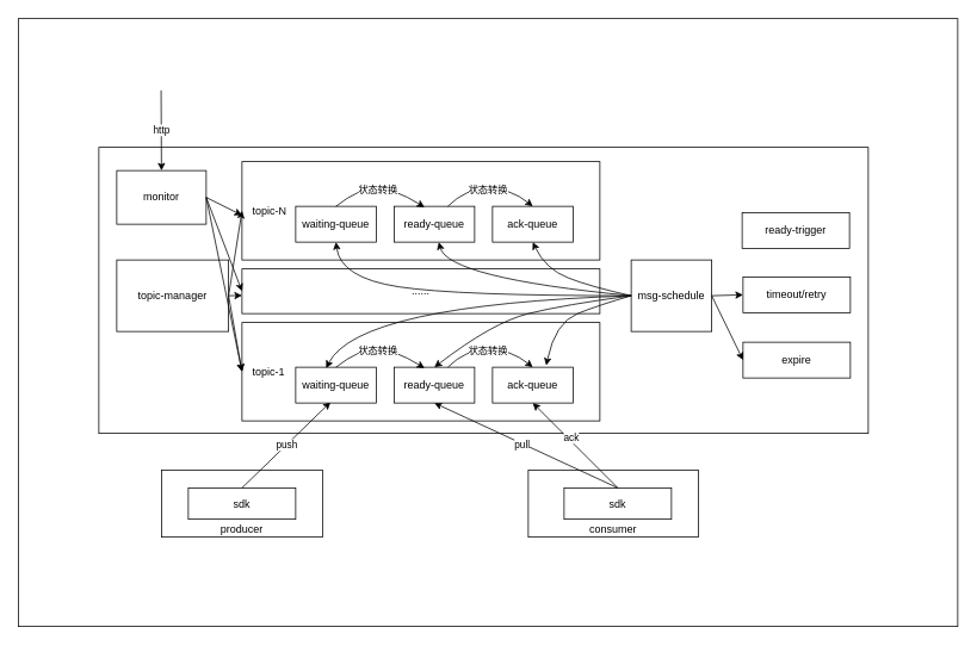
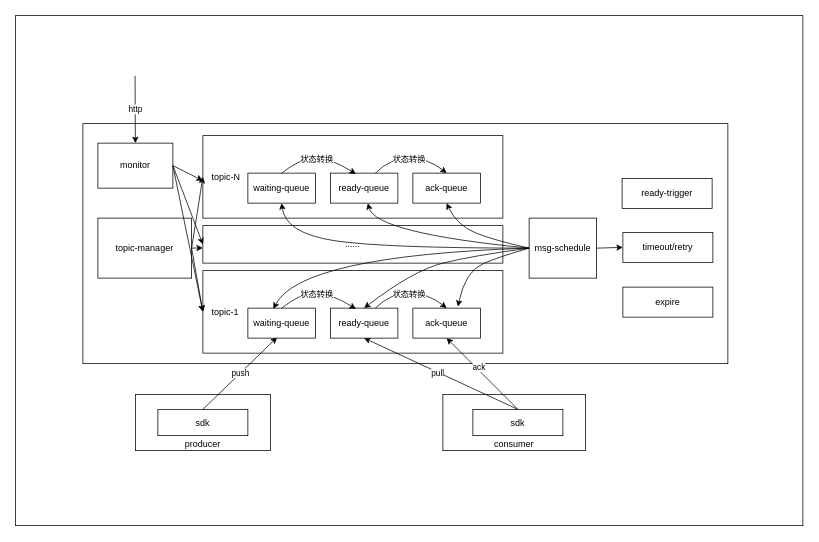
  <mxCell id="0" />
  <mxCell id="1" parent="0" />
  <mxCell id="2" value="" style="rounded=0;whiteSpace=wrap;html=1;align=center;verticalAlign=middle;" vertex="1" parent="1"><mxGeometry x="20" y="20" width="1050" height="680" as="geometry" /></mxCell>
  <mxCell id="3" value="" style="rounded=0;whiteSpace=wrap;html=1;" vertex="1" parent="1"><mxGeometry x="110" y="164" width="860" height="320" as="geometry" /></mxCell>
  <mxCell id="4" value="&amp;nbsp; &amp;nbsp;topic-1" style="rounded=0;whiteSpace=wrap;html=1;verticalAlign=middle;align=left;" vertex="1" parent="1"><mxGeometry x="270" y="360" width="400" height="110" as="geometry" /></mxCell>
  <mxCell id="5" value="producer" style="rounded=0;whiteSpace=wrap;html=1;verticalAlign=bottom;" vertex="1" parent="1"><mxGeometry x="180" y="525" width="180" height="75" as="geometry" /></mxCell>
  <mxCell id="6" value="sdk" style="rounded=0;whiteSpace=wrap;html=1;" vertex="1" parent="1"><mxGeometry x="210" y="545" width="120" height="35" as="geometry" /></mxCell>
  <mxCell id="7" value="consumer" style="rounded=0;whiteSpace=wrap;html=1;verticalAlign=bottom;" vertex="1" parent="1"><mxGeometry x="590" y="525" width="190" height="75" as="geometry" /></mxCell>
  <mxCell id="8" value="sdk" style="rounded=0;whiteSpace=wrap;html=1;" vertex="1" parent="1"><mxGeometry x="630" y="545" width="120" height="35" as="geometry" /></mxCell>
  <mxCell id="9" value="push" style="endArrow=classic;html=1;rounded=0;entryX=0.433;entryY=0.975;entryDx=0;entryDy=0;entryPerimeter=0;exitX=0.5;exitY=0;exitDx=0;exitDy=0;" edge="1" parent="1" source="6" target="12"><mxGeometry width="50" height="50" relative="1" as="geometry"><mxPoint x="460" y="680" as="sourcePoint" /><mxPoint x="510" y="630" as="targetPoint" /></mxGeometry></mxCell>
  <mxCell id="10" value="" style="endArrow=classic;html=1;rounded=0;entryX=0.5;entryY=1;entryDx=0;entryDy=0;exitX=0.5;exitY=0;exitDx=0;exitDy=0;" edge="1" parent="1" source="8" target="13"><mxGeometry width="50" height="50" relative="1" as="geometry"><mxPoint x="690" y="540" as="sourcePoint" /><mxPoint x="510" y="630" as="targetPoint" /></mxGeometry></mxCell>
  <mxCell id="11" value="pull" style="edgeLabel;html=1;align=center;verticalAlign=middle;resizable=0;points=[];" vertex="1" connectable="0" parent="10"><mxGeometry x="0.045" y="1" relative="1" as="geometry"><mxPoint as="offset" /></mxGeometry></mxCell>
  <mxCell id="12" value="waiting-queue" style="rounded=0;whiteSpace=wrap;html=1;verticalAlign=middle;" vertex="1" parent="1"><mxGeometry x="330" y="410" width="90" height="40" as="geometry" /></mxCell>
  <mxCell id="13" value="ready-queue" style="rounded=0;whiteSpace=wrap;html=1;verticalAlign=middle;" vertex="1" parent="1"><mxGeometry x="440" y="410" width="90" height="40" as="geometry" /></mxCell>
  <mxCell id="14" value="ack-queue" style="rounded=0;whiteSpace=wrap;html=1;verticalAlign=middle;" vertex="1" parent="1"><mxGeometry x="550" y="410" width="90" height="40" as="geometry" /></mxCell>
  <mxCell id="15" value="" style="curved=1;endArrow=classic;html=1;rounded=0;exitX=0.5;exitY=0;exitDx=0;exitDy=0;entryX=0.378;entryY=0.025;entryDx=0;entryDy=0;entryPerimeter=0;" edge="1" parent="1" source="12" target="13"><mxGeometry width="50" height="50" relative="1" as="geometry"><mxPoint x="360" y="390" as="sourcePoint" /><mxPoint x="410" y="340" as="targetPoint" /><Array as="points"><mxPoint x="400" y="390" /><mxPoint x="440" y="390" /></Array></mxGeometry></mxCell>
  <mxCell id="16" value="状态转换" style="edgeLabel;html=1;align=center;verticalAlign=middle;resizable=0;points=[];" vertex="1" connectable="0" parent="15"><mxGeometry x="-0.035" relative="1" as="geometry"><mxPoint as="offset" /></mxGeometry></mxCell>
  <mxCell id="17" value="" style="curved=1;endArrow=classic;html=1;rounded=0;entryX=0.5;entryY=0;entryDx=0;entryDy=0;exitX=0.667;exitY=0;exitDx=0;exitDy=0;exitPerimeter=0;" edge="1" parent="1" source="13" target="14"><mxGeometry width="50" height="50" relative="1" as="geometry"><mxPoint x="460" y="680" as="sourcePoint" /><mxPoint x="510" y="630" as="targetPoint" /><Array as="points"><mxPoint x="520" y="390" /><mxPoint x="570" y="390" /></Array></mxGeometry></mxCell>
  <mxCell id="18" value="状态转换" style="edgeLabel;html=1;align=center;verticalAlign=middle;resizable=0;points=[];" vertex="1" connectable="0" parent="17"><mxGeometry x="-0.034" relative="1" as="geometry"><mxPoint as="offset" /></mxGeometry></mxCell>
  <mxCell id="19" value="" style="endArrow=classic;html=1;rounded=0;entryX=0.5;entryY=1;entryDx=0;entryDy=0;exitX=0.5;exitY=0;exitDx=0;exitDy=0;" edge="1" parent="1" source="8" target="14"><mxGeometry width="50" height="50" relative="1" as="geometry"><mxPoint x="460" y="680" as="sourcePoint" /><mxPoint x="510" y="630" as="targetPoint" /></mxGeometry></mxCell>
  <mxCell id="20" value="ack" style="edgeLabel;html=1;align=center;verticalAlign=middle;resizable=0;points=[];" vertex="1" connectable="0" parent="19"><mxGeometry x="0.145" y="-3" relative="1" as="geometry"><mxPoint as="offset" /></mxGeometry></mxCell>
  <mxCell id="21" value="......" style="rounded=0;whiteSpace=wrap;html=1;verticalAlign=middle;align=center;" vertex="1" parent="1"><mxGeometry x="270" y="300" width="400" height="50" as="geometry" /></mxCell>
  <mxCell id="22" value="&amp;nbsp; &amp;nbsp;topic-N" style="rounded=0;whiteSpace=wrap;html=1;verticalAlign=middle;align=left;" vertex="1" parent="1"><mxGeometry x="270" y="180" width="400" height="110" as="geometry" /></mxCell>
  <mxCell id="23" value="waiting-queue" style="rounded=0;whiteSpace=wrap;html=1;verticalAlign=middle;" vertex="1" parent="1"><mxGeometry x="330" y="230" width="90" height="40" as="geometry" /></mxCell>
  <mxCell id="24" value="ready-queue" style="rounded=0;whiteSpace=wrap;html=1;verticalAlign=middle;" vertex="1" parent="1"><mxGeometry x="440" y="230" width="90" height="40" as="geometry" /></mxCell>
  <mxCell id="25" value="ack-queue" style="rounded=0;whiteSpace=wrap;html=1;verticalAlign=middle;" vertex="1" parent="1"><mxGeometry x="550" y="230" width="90" height="40" as="geometry" /></mxCell>
  <mxCell id="26" value="" style="curved=1;endArrow=classic;html=1;rounded=0;exitX=0.5;exitY=0;exitDx=0;exitDy=0;entryX=0.378;entryY=0.025;entryDx=0;entryDy=0;entryPerimeter=0;" edge="1" parent="1" source="23" target="24"><mxGeometry width="50" height="50" relative="1" as="geometry"><mxPoint x="360" y="210" as="sourcePoint" /><mxPoint x="410" y="160" as="targetPoint" /><Array as="points"><mxPoint x="400" y="210" /><mxPoint x="440" y="210" /></Array></mxGeometry></mxCell>
  <mxCell id="27" value="状态转换" style="edgeLabel;html=1;align=center;verticalAlign=middle;resizable=0;points=[];" vertex="1" connectable="0" parent="26"><mxGeometry x="-0.035" relative="1" as="geometry"><mxPoint as="offset" /></mxGeometry></mxCell>
  <mxCell id="28" value="" style="curved=1;endArrow=classic;html=1;rounded=0;entryX=0.5;entryY=0;entryDx=0;entryDy=0;exitX=0.667;exitY=0;exitDx=0;exitDy=0;exitPerimeter=0;" edge="1" parent="1" source="24" target="25"><mxGeometry width="50" height="50" relative="1" as="geometry"><mxPoint x="460" y="500" as="sourcePoint" /><mxPoint x="510" y="450" as="targetPoint" /><Array as="points"><mxPoint x="520" y="210" /><mxPoint x="570" y="210" /></Array></mxGeometry></mxCell>
  <mxCell id="29" value="状态转换" style="edgeLabel;html=1;align=center;verticalAlign=middle;resizable=0;points=[];" vertex="1" connectable="0" parent="28"><mxGeometry x="-0.034" relative="1" as="geometry"><mxPoint as="offset" /></mxGeometry></mxCell>
  <mxCell id="30" value="topic-manager" style="rounded=0;whiteSpace=wrap;html=1;align=center;verticalAlign=middle;" vertex="1" parent="1"><mxGeometry x="130" y="290" width="125" height="80" as="geometry" /></mxCell>
  <mxCell id="31" value="msg-schedule" style="rounded=0;whiteSpace=wrap;html=1;align=center;verticalAlign=middle;" vertex="1" parent="1"><mxGeometry x="705" y="290" width="90" height="80" as="geometry" /></mxCell>
  <mxCell id="32" value="" style="endArrow=classic;html=1;rounded=0;exitX=1;exitY=0.5;exitDx=0;exitDy=0;" edge="1" parent="1" source="30"><mxGeometry width="50" height="50" relative="1" as="geometry"><mxPoint x="460" y="500" as="sourcePoint" /><mxPoint x="270" y="415" as="targetPoint" /></mxGeometry></mxCell>
  <mxCell id="33" value="" style="endArrow=classic;html=1;rounded=0;exitX=1;exitY=0.5;exitDx=0;exitDy=0;entryX=0;entryY=0.5;entryDx=0;entryDy=0;" edge="1" parent="1" source="30" target="22"><mxGeometry width="50" height="50" relative="1" as="geometry"><mxPoint x="460" y="500" as="sourcePoint" /><mxPoint x="510" y="450" as="targetPoint" /></mxGeometry></mxCell>
  <mxCell id="34" value="" style="curved=1;endArrow=classic;html=1;rounded=0;entryX=0.5;entryY=1;entryDx=0;entryDy=0;exitX=0;exitY=0.5;exitDx=0;exitDy=0;" edge="1" parent="1" source="31" target="23"><mxGeometry width="50" height="50" relative="1" as="geometry"><mxPoint x="720" y="260" as="sourcePoint" /><mxPoint x="510" y="450" as="targetPoint" /><Array as="points"><mxPoint x="510" y="330" /><mxPoint x="380" y="310" /></Array></mxGeometry></mxCell>
  <mxCell id="35" value="" style="curved=1;endArrow=classic;html=1;rounded=0;exitX=0;exitY=0.5;exitDx=0;exitDy=0;" edge="1" parent="1" source="31" target="24"><mxGeometry width="50" height="50" relative="1" as="geometry"><mxPoint x="720" y="270" as="sourcePoint" /><mxPoint x="510" y="450" as="targetPoint" /><Array as="points"><mxPoint x="500" y="310" /></Array></mxGeometry></mxCell>
  <mxCell id="36" value="" style="curved=1;endArrow=classic;html=1;rounded=0;exitX=0;exitY=0.5;exitDx=0;exitDy=0;entryX=0.5;entryY=1;entryDx=0;entryDy=0;" edge="1" parent="1" source="31" target="25"><mxGeometry width="50" height="50" relative="1" as="geometry"><mxPoint x="460" y="500" as="sourcePoint" /><mxPoint x="510" y="450" as="targetPoint" /><Array as="points"><mxPoint x="660" y="320" /><mxPoint x="609" y="300" /></Array></mxGeometry></mxCell>
  <mxCell id="37" value="" style="curved=1;endArrow=classic;html=1;rounded=0;exitX=0;exitY=0.5;exitDx=0;exitDy=0;entryX=0.378;entryY=0.025;entryDx=0;entryDy=0;entryPerimeter=0;" edge="1" parent="1" source="31" target="12"><mxGeometry width="50" height="50" relative="1" as="geometry"><mxPoint x="460" y="500" as="sourcePoint" /><mxPoint x="510" y="450" as="targetPoint" /><Array as="points"><mxPoint x="400" y="340" /></Array></mxGeometry></mxCell>
  <mxCell id="38" value="" style="curved=1;endArrow=classic;html=1;rounded=0;exitX=0;exitY=0.5;exitDx=0;exitDy=0;entryX=0.5;entryY=0;entryDx=0;entryDy=0;" edge="1" parent="1" source="31" target="13"><mxGeometry width="50" height="50" relative="1" as="geometry"><mxPoint x="460" y="500" as="sourcePoint" /><mxPoint x="510" y="450" as="targetPoint" /><Array as="points"><mxPoint x="630" y="340" /><mxPoint x="550" y="360" /></Array></mxGeometry></mxCell>
  <mxCell id="39" value="" style="curved=1;endArrow=classic;html=1;rounded=0;entryX=0.667;entryY=-0.05;entryDx=0;entryDy=0;entryPerimeter=0;exitX=0;exitY=0.5;exitDx=0;exitDy=0;" edge="1" parent="1" source="31" target="14"><mxGeometry width="50" height="50" relative="1" as="geometry"><mxPoint x="460" y="500" as="sourcePoint" /><mxPoint x="510" y="450" as="targetPoint" /><Array as="points"><mxPoint x="670" y="340" /><mxPoint x="620" y="360" /></Array></mxGeometry></mxCell>
  <mxCell id="40" value="" style="endArrow=classic;html=1;rounded=0;exitX=1;exitY=0.5;exitDx=0;exitDy=0;" edge="1" parent="1" source="30" target="21"><mxGeometry width="50" height="50" relative="1" as="geometry"><mxPoint x="460" y="500" as="sourcePoint" /><mxPoint x="510" y="450" as="targetPoint" /></mxGeometry></mxCell>
  <mxCell id="41" value="ready-trigger" style="rounded=0;whiteSpace=wrap;html=1;align=center;verticalAlign=middle;" vertex="1" parent="1"><mxGeometry x="829" y="237" width="120" height="40" as="geometry" /></mxCell>
  <mxCell id="42" value="timeout/retry" style="rounded=0;whiteSpace=wrap;html=1;align=center;verticalAlign=middle;" vertex="1" parent="1"><mxGeometry x="830" y="309" width="120" height="40" as="geometry" /></mxCell>
  <mxCell id="43" value="expire" style="rounded=0;whiteSpace=wrap;html=1;align=center;verticalAlign=middle;" vertex="1" parent="1"><mxGeometry x="830" y="382" width="120" height="40" as="geometry" /></mxCell>
  <mxCell id="44" value="" style="endArrow=classic;html=1;rounded=0;entryX=0;entryY=0.5;entryDx=0;entryDy=0;exitX=1;exitY=0.5;exitDx=0;exitDy=0;" edge="1" parent="1" source="31" target="42"><mxGeometry width="50" height="50" relative="1" as="geometry"><mxPoint x="460" y="500" as="sourcePoint" /><mxPoint x="510" y="450" as="targetPoint" /></mxGeometry></mxCell>
- <mxCell id="45" value="" style="endArrow=classic;html=1;rounded=0;exitX=1;exitY=0.5;exitDx=0;exitDy=0;entryX=0;entryY=0.5;entryDx=0;entryDy=0;" edge="1" parent="1" source="31" target="43"><mxGeometry width="50" height="50" relative="1" as="geometry"><mxPoint x="460" y="500" as="sourcePoint" /><mxPoint x="510" y="450" as="targetPoint" /></mxGeometry></mxCell>
  <mxCell id="46" value="monitor" style="rounded=0;whiteSpace=wrap;html=1;align=center;verticalAlign=middle;" vertex="1" parent="1"><mxGeometry x="130" y="190" width="100" height="60" as="geometry" /></mxCell>
  <mxCell id="47" value="http" style="endArrow=classic;html=1;rounded=0;entryX=0.5;entryY=0;entryDx=0;entryDy=0;exitX=0.152;exitY=0.118;exitDx=0;exitDy=0;exitPerimeter=0;" edge="1" parent="1" source="2" target="46"><mxGeometry width="50" height="50" relative="1" as="geometry"><mxPoint x="520" y="120" as="sourcePoint" /><mxPoint x="570" y="70" as="targetPoint" /></mxGeometry></mxCell>
  <mxCell id="48" value="" style="endArrow=classic;html=1;rounded=0;entryX=0;entryY=0.5;entryDx=0;entryDy=0;exitX=1;exitY=0.5;exitDx=0;exitDy=0;" edge="1" parent="1" source="46" target="21"><mxGeometry width="50" height="50" relative="1" as="geometry"><mxPoint x="520" y="480" as="sourcePoint" /><mxPoint x="570" y="430" as="targetPoint" /></mxGeometry></mxCell>
  <mxCell id="49" value="" style="endArrow=classic;html=1;rounded=0;exitX=1;exitY=0.5;exitDx=0;exitDy=0;entryX=0;entryY=0.5;entryDx=0;entryDy=0;" edge="1" parent="1" source="46" target="4"><mxGeometry width="50" height="50" relative="1" as="geometry"><mxPoint x="520" y="480" as="sourcePoint" /><mxPoint x="570" y="430" as="targetPoint" /></mxGeometry></mxCell>
  <mxCell id="50" value="" style="endArrow=classic;html=1;rounded=0;exitX=1;exitY=0.5;exitDx=0;exitDy=0;" edge="1" parent="1" source="46"><mxGeometry width="50" height="50" relative="1" as="geometry"><mxPoint x="520" y="480" as="sourcePoint" /><mxPoint x="270" as="targetPoint" y="240" /></mxGeometry></mxCell>
